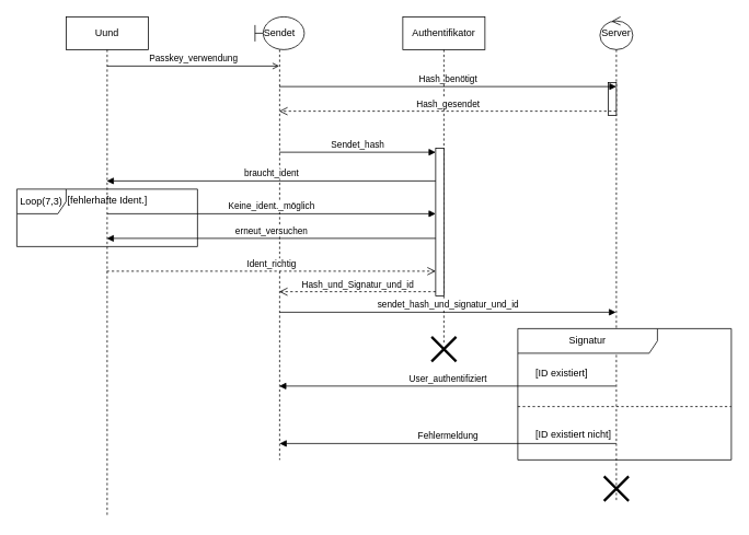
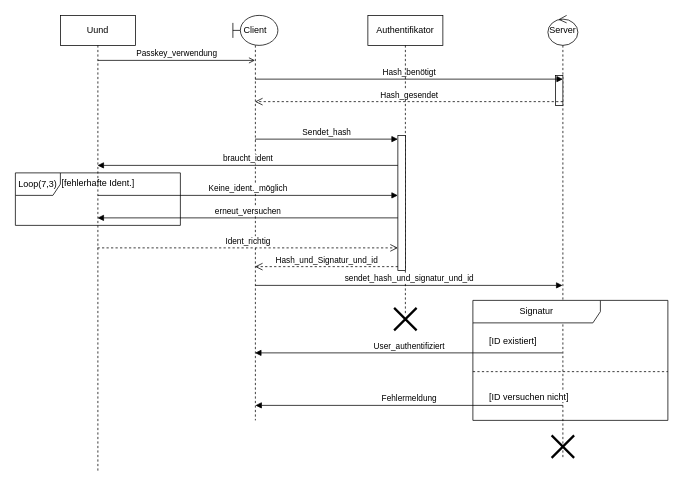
  <mxCell id="0" />
  <mxCell id="1" parent="0" />
  <mxCell id="2" value="Server" style="shape=umlLifeline;perimeter=lifelinePerimeter;whiteSpace=wrap;html=1;container=1;dropTarget=0;collapsible=0;recursiveResize=0;outlineConnect=0;portConstraint=eastwest;newEdgeStyle={&quot;curved&quot;:0,&quot;rounded&quot;:0};participant=umlControl;comic=0;backgroundOutline=0;metaEdit=0;fixDash=0;snapToPoint=0;shadow=0;" vertex="1" parent="1"><mxGeometry x="730" y="20" width="40" height="590" as="geometry" /></mxCell>
  <mxCell id="3" value="" style="html=1;points=[[0,0,0,0,5],[0,1,0,0,-5],[1,0,0,0,5],[1,1,0,0,-5]];perimeter=orthogonalPerimeter;outlineConnect=0;targetShapes=umlLifeline;portConstraint=eastwest;newEdgeStyle={&quot;curved&quot;:0,&quot;rounded&quot;:0};comic=0;backgroundOutline=0;metaEdit=0;fixDash=0;snapToPoint=0;shadow=0;" vertex="1" parent="2"><mxGeometry x="10" y="80" width="10" height="40" as="geometry" /></mxCell>
  <mxCell id="4" value="Hash_benötigt" style="html=1;verticalAlign=bottom;endArrow=block;curved=0;rounded=0;entryX=1;entryY=0;entryDx=0;entryDy=5;comic=0;backgroundOutline=0;metaEdit=0;fixDash=0;snapToPoint=0;shadow=0;" edge="1" target="3" parent="2"><mxGeometry relative="1" as="geometry"><mxPoint x="-390.5" y="85" as="sourcePoint" /></mxGeometry></mxCell>
  <mxCell id="5" value="" style="shape=umlDestroy;whiteSpace=wrap;html=1;strokeWidth=3;targetShapes=umlLifeline;" vertex="1" parent="2"><mxGeometry x="5" y="560" width="30" height="30" as="geometry" /></mxCell>
  <mxCell id="6" value="U&lt;span style=&quot;background-color: transparent; color: light-dark(rgb(0, 0, 0), rgb(255, 255, 255));&quot;&gt;und&lt;/span&gt;" style="shape=umlLifeline;perimeter=lifelinePerimeter;whiteSpace=wrap;html=1;container=1;dropTarget=0;collapsible=0;recursiveResize=0;outlineConnect=0;portConstraint=eastwest;newEdgeStyle={&quot;curved&quot;:0,&quot;rounded&quot;:0};comic=0;backgroundOutline=0;metaEdit=0;fixDash=0;snapToPoint=0;shadow=0;" vertex="1" parent="1"><mxGeometry x="80" y="20" width="100" height="610" as="geometry" /></mxCell>
  <mxCell id="7" value="[fehlerhafte Ident.]" style="text;align=center;point=[];connectable=0;targetShapes=umlLifeline;html=1;" vertex="1" parent="6"><mxGeometry y="210" width="100" height="30" as="geometry" /></mxCell>
- <mxCell id="8" value="Sendet" style="shape=umlLifeline;perimeter=lifelinePerimeter;whiteSpace=wrap;html=1;container=1;dropTarget=0;collapsible=0;recursiveResize=0;outlineConnect=0;portConstraint=eastwest;newEdgeStyle={&quot;curved&quot;:0,&quot;rounded&quot;:0};participant=umlBoundary;comic=0;backgroundOutline=0;metaEdit=0;fixDash=0;snapToPoint=0;shadow=0;" vertex="1" parent="1"><mxGeometry x="310" y="20" width="60" height="540" as="geometry" /></mxCell>
+ <mxCell id="8" value="Client" style="shape=umlLifeline;perimeter=lifelinePerimeter;whiteSpace=wrap;html=1;container=1;dropTarget=0;collapsible=0;recursiveResize=0;outlineConnect=0;portConstraint=eastwest;newEdgeStyle={&quot;curved&quot;:0,&quot;rounded&quot;:0};participant=umlBoundary;comic=0;backgroundOutline=0;metaEdit=0;fixDash=0;snapToPoint=0;shadow=0;" vertex="1" parent="1"><mxGeometry x="310" y="20" width="60" height="540" as="geometry" /></mxCell>
  <mxCell id="9" value="Authentifikator" style="shape=umlLifeline;perimeter=lifelinePerimeter;whiteSpace=wrap;html=1;container=1;dropTarget=0;collapsible=0;recursiveResize=0;outlineConnect=0;portConstraint=eastwest;newEdgeStyle={&quot;curved&quot;:0,&quot;rounded&quot;:0};comic=0;backgroundOutline=0;metaEdit=0;fixDash=0;snapToPoint=0;shadow=0;" vertex="1" parent="1"><mxGeometry x="490" y="20" width="100" height="400" as="geometry" /></mxCell>
  <mxCell id="10" value="" style="html=1;points=[[0,0,0,0,5],[0,1,0,0,-5],[1,0,0,0,5],[1,1,0,0,-5]];perimeter=orthogonalPerimeter;outlineConnect=0;targetShapes=umlLifeline;portConstraint=eastwest;newEdgeStyle={&quot;curved&quot;:0,&quot;rounded&quot;:0};comic=0;backgroundOutline=0;metaEdit=0;fixDash=0;snapToPoint=0;shadow=0;" vertex="1" parent="9"><mxGeometry x="40" y="160" width="10" height="180" as="geometry" /></mxCell>
  <mxCell id="11" value="Passkey_verwendung" style="html=1;verticalAlign=bottom;labelBackgroundColor=none;endArrow=open;endFill=0;rounded=0;comic=0;backgroundOutline=0;metaEdit=0;fixDash=0;snapToPoint=0;shadow=0;" edge="1" parent="1"><mxGeometry width="160" relative="1" as="geometry"><mxPoint x="130" y="80" as="sourcePoint" /><mxPoint x="339.5" y="80" as="targetPoint" /></mxGeometry></mxCell>
  <mxCell id="12" value="Hash_gesendet" style="html=1;verticalAlign=bottom;endArrow=open;dashed=1;endSize=8;curved=0;rounded=0;exitX=1;exitY=1;exitDx=0;exitDy=-5;comic=0;backgroundOutline=0;metaEdit=0;fixDash=0;snapToPoint=0;shadow=0;" edge="1" source="3" parent="1" target="8"><mxGeometry relative="1" as="geometry"><mxPoint x="820" y="165" as="targetPoint" /></mxGeometry></mxCell>
  <mxCell id="13" value="Sendet_hash" style="html=1;verticalAlign=bottom;endArrow=block;curved=0;rounded=0;entryX=0;entryY=0;entryDx=0;entryDy=5;comic=0;backgroundOutline=0;metaEdit=0;fixDash=0;snapToPoint=0;shadow=0;" edge="1" target="10" parent="1" source="8"><mxGeometry relative="1" as="geometry"><mxPoint x="460" y="185" as="sourcePoint" /></mxGeometry></mxCell>
  <mxCell id="14" value="Hash_und_Signatur_und_id" style="html=1;verticalAlign=bottom;endArrow=open;dashed=1;endSize=8;curved=0;rounded=0;exitX=0;exitY=1;exitDx=0;exitDy=-5;comic=0;backgroundOutline=0;metaEdit=0;fixDash=0;snapToPoint=0;shadow=0;" edge="1" source="10" parent="1" target="8"><mxGeometry relative="1" as="geometry"><mxPoint x="460" y="255" as="targetPoint" /></mxGeometry></mxCell>
  <mxCell id="15" value="braucht_ident" style="html=1;verticalAlign=bottom;endArrow=block;curved=0;rounded=0;comic=0;backgroundOutline=0;metaEdit=0;fixDash=0;snapToPoint=0;shadow=0;" edge="1" parent="1" target="6"><mxGeometry width="80" relative="1" as="geometry"><mxPoint x="530" y="220" as="sourcePoint" /><mxPoint x="430" y="220" as="targetPoint" /><Array as="points" /></mxGeometry></mxCell>
  <mxCell id="16" value="Loop(7,3)" style="shape=umlFrame;whiteSpace=wrap;html=1;pointerEvents=0;" vertex="1" parent="1"><mxGeometry x="20" y="230" width="220" height="70" as="geometry" /></mxCell>
  <mxCell id="17" value="Signatur" style="shape=umlFrame;whiteSpace=wrap;html=1;pointerEvents=0;recursiveResize=0;container=1;collapsible=0;width=170;" vertex="1" parent="1"><mxGeometry x="630" y="400" width="260" height="160" as="geometry" /></mxCell>
  <mxCell id="18" value="[ID existiert]" style="text;html=1;" vertex="1" parent="17"><mxGeometry width="100" height="20" relative="1" as="geometry"><mxPoint x="20" y="40" as="offset" /></mxGeometry></mxCell>
- <mxCell id="19" value="[ID existiert nicht]" style="line;strokeWidth=1;dashed=1;labelPosition=center;verticalLabelPosition=bottom;align=left;verticalAlign=top;spacingLeft=20;spacingTop=15;html=1;whiteSpace=wrap;" vertex="1" parent="17"><mxGeometry y="90" width="260" height="10" as="geometry" /></mxCell>
+ <mxCell id="19" value="[ID versuchen nicht]" style="line;strokeWidth=1;dashed=1;labelPosition=center;verticalLabelPosition=bottom;align=left;verticalAlign=top;spacingLeft=20;spacingTop=15;html=1;whiteSpace=wrap;" vertex="1" parent="17"><mxGeometry y="90" width="260" height="10" as="geometry" /></mxCell>
  <mxCell id="20" value="Keine_ident._möglich" style="html=1;verticalAlign=bottom;endArrow=block;curved=0;rounded=0;" edge="1" parent="1" target="10"><mxGeometry width="80" relative="1" as="geometry"><mxPoint x="130" y="260" as="sourcePoint" /><mxPoint x="210" y="260" as="targetPoint" /></mxGeometry></mxCell>
  <mxCell id="21" value="erneut_versuchen" style="html=1;verticalAlign=bottom;endArrow=block;curved=0;rounded=0;" edge="1" parent="1" source="10"><mxGeometry width="80" relative="1" as="geometry"><mxPoint x="539.5" y="290" as="sourcePoint" /><mxPoint x="129.5" y="290" as="targetPoint" /></mxGeometry></mxCell>
  <mxCell id="22" value="Ident_richtig" style="html=1;verticalAlign=bottom;endArrow=open;dashed=1;endSize=8;curved=0;rounded=0;" edge="1" parent="1"><mxGeometry relative="1" as="geometry"><mxPoint x="129.5" y="330" as="sourcePoint" /><mxPoint x="530" y="330" as="targetPoint" /></mxGeometry></mxCell>
  <mxCell id="23" value="sendet_hash_und_signatur_und_id" style="html=1;verticalAlign=bottom;endArrow=block;curved=0;rounded=0;" edge="1" parent="1" target="2"><mxGeometry width="80" relative="1" as="geometry"><mxPoint x="340" y="380" as="sourcePoint" /><mxPoint x="420" y="380" as="targetPoint" /></mxGeometry></mxCell>
  <mxCell id="24" value="" style="shape=umlDestroy;whiteSpace=wrap;html=1;strokeWidth=3;targetShapes=umlLifeline;" vertex="1" parent="1"><mxGeometry x="525" y="410" width="30" height="30" as="geometry" /></mxCell>
  <mxCell id="25" value="User_authentifiziert" style="html=1;verticalAlign=bottom;endArrow=block;curved=0;rounded=0;" edge="1" parent="1"><mxGeometry width="80" relative="1" as="geometry"><mxPoint x="749.5" y="470" as="sourcePoint" /><mxPoint x="339.5" y="470" as="targetPoint" /></mxGeometry></mxCell>
  <mxCell id="26" value="Fehlermeldung" style="html=1;verticalAlign=bottom;endArrow=block;curved=0;rounded=0;" edge="1" parent="1"><mxGeometry width="80" relative="1" as="geometry"><mxPoint x="750" y="540" as="sourcePoint" /><mxPoint x="340" y="540" as="targetPoint" /><mxPoint as="offset" /></mxGeometry></mxCell>
